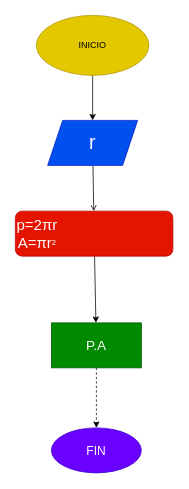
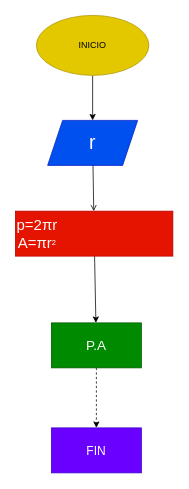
  <mxCell id="0" />
  <mxCell id="1" parent="0" />
  <mxCell id="2" style="edgeStyle=none;html=1;entryX=0.5;entryY=0;entryDx=0;entryDy=0;" edge="1" parent="1" source="3" target="5"><mxGeometry relative="1" as="geometry" /></mxCell>
  <mxCell id="3" value="INICIO" style="ellipse;whiteSpace=wrap;html=1;fillColor=#e3c800;fontColor=#000000;strokeColor=#B09500;" vertex="1" parent="1"><mxGeometry x="48" y="20" width="150" height="80" as="geometry" /></mxCell>
  <mxCell id="4" value="" style="edgeStyle=none;html=1;fontSize=26;endArrow=open;" edge="1" parent="1" source="5" target="7"><mxGeometry relative="1" as="geometry" /></mxCell>
  <mxCell id="5" value="&lt;font style=&quot;font-size: 26px;&quot;&gt;r&lt;/font&gt;" style="shape=parallelogram;perimeter=parallelogramPerimeter;whiteSpace=wrap;html=1;fixedSize=1;fillColor=#0050ef;fontColor=#ffffff;strokeColor=#001DBC;" vertex="1" parent="1"><mxGeometry x="63" y="160" width="120" height="60" as="geometry" /></mxCell>
  <mxCell id="6" value="" style="edgeStyle=none;html=1;fontSize=16;fontColor=#FFFFFF;" edge="1" parent="1" source="7" target="9"><mxGeometry relative="1" as="geometry" /></mxCell>
- <mxCell id="7" value="&lt;p style=&quot;line-height: 110%;&quot;&gt;&lt;/p&gt;&lt;div style=&quot;&quot;&gt;&lt;/div&gt;&lt;span style=&quot;background-color: rgb(255, 0, 0);&quot;&gt;&lt;font face=&quot;Google Sans, Arial, sans-serif&quot; color=&quot;#ffffff&quot;&gt;&lt;div style=&quot;text-align: center;&quot;&gt;&lt;span style=&quot;font-size: 20px;&quot;&gt;p=2πr&lt;/span&gt;&lt;/div&gt;&lt;div style=&quot;text-align: center;&quot;&gt;&lt;span style=&quot;font-size: 20px;&quot;&gt;A=πr&lt;/span&gt;&lt;sup&gt;2&lt;/sup&gt;&lt;/div&gt;&lt;/font&gt;&lt;/span&gt;&lt;p&gt;&lt;/p&gt;" style="whiteSpace=wrap;html=1;align=left;fillColor=#e51400;fontColor=#ffffff;strokeColor=#B20000;rounded=1;" vertex="1" parent="1"><mxGeometry x="20" y="281" width="210" height="60" as="geometry" /></mxCell>
+ <mxCell id="7" value="&lt;p style=&quot;line-height: 110%;&quot;&gt;&lt;/p&gt;&lt;div style=&quot;&quot;&gt;&lt;/div&gt;&lt;span style=&quot;background-color: rgb(255, 0, 0);&quot;&gt;&lt;font face=&quot;Google Sans, Arial, sans-serif&quot; color=&quot;#ffffff&quot;&gt;&lt;div style=&quot;text-align: center;&quot;&gt;&lt;span style=&quot;font-size: 20px;&quot;&gt;p=2πr&lt;/span&gt;&lt;/div&gt;&lt;div style=&quot;text-align: center;&quot;&gt;&lt;span style=&quot;font-size: 20px;&quot;&gt;A=πr&lt;/span&gt;&lt;sup&gt;2&lt;/sup&gt;&lt;/div&gt;&lt;/font&gt;&lt;/span&gt;&lt;p&gt;&lt;/p&gt;" style="whiteSpace=wrap;html=1;align=left;fillColor=#e51400;fontColor=#ffffff;strokeColor=#B20000;" vertex="1" parent="1"><mxGeometry x="20" y="281" width="210" height="60" as="geometry" /></mxCell>
  <mxCell id="8" value="" style="edgeStyle=none;html=1;fontSize=18;fontColor=#FFFFFF;dashed=1;" edge="1" parent="1" source="9" target="10"><mxGeometry relative="1" as="geometry" /></mxCell>
  <mxCell id="9" value="&lt;font style=&quot;font-size: 18px;&quot;&gt;P.A&lt;/font&gt;" style="whiteSpace=wrap;html=1;align=center;fillColor=#008a00;fontColor=#ffffff;strokeColor=#005700;" vertex="1" parent="1"><mxGeometry x="68" y="430" width="120" height="60" as="geometry" /></mxCell>
- <mxCell id="10" value="&lt;font style=&quot;font-size: 16px;&quot;&gt;FIN&lt;/font&gt;" style="ellipse;whiteSpace=wrap;html=1;fontFamily=Helvetica;fontSize=12;fontColor=#ffffff;align=center;strokeColor=#3700CC;fillColor=#6a00ff;" vertex="1" parent="1"><mxGeometry x="68" y="570" width="120" height="60" as="geometry" /></mxCell>
+ <mxCell id="10" value="&lt;font style=&quot;font-size: 16px;&quot;&gt;FIN&lt;/font&gt;" style="whiteSpace=wrap;html=1;fontFamily=Helvetica;fontSize=12;fontColor=#ffffff;align=center;strokeColor=#3700CC;fillColor=#6a00ff;rounded=0;" vertex="1" parent="1"><mxGeometry x="68" y="570" width="120" height="60" as="geometry" /></mxCell>
